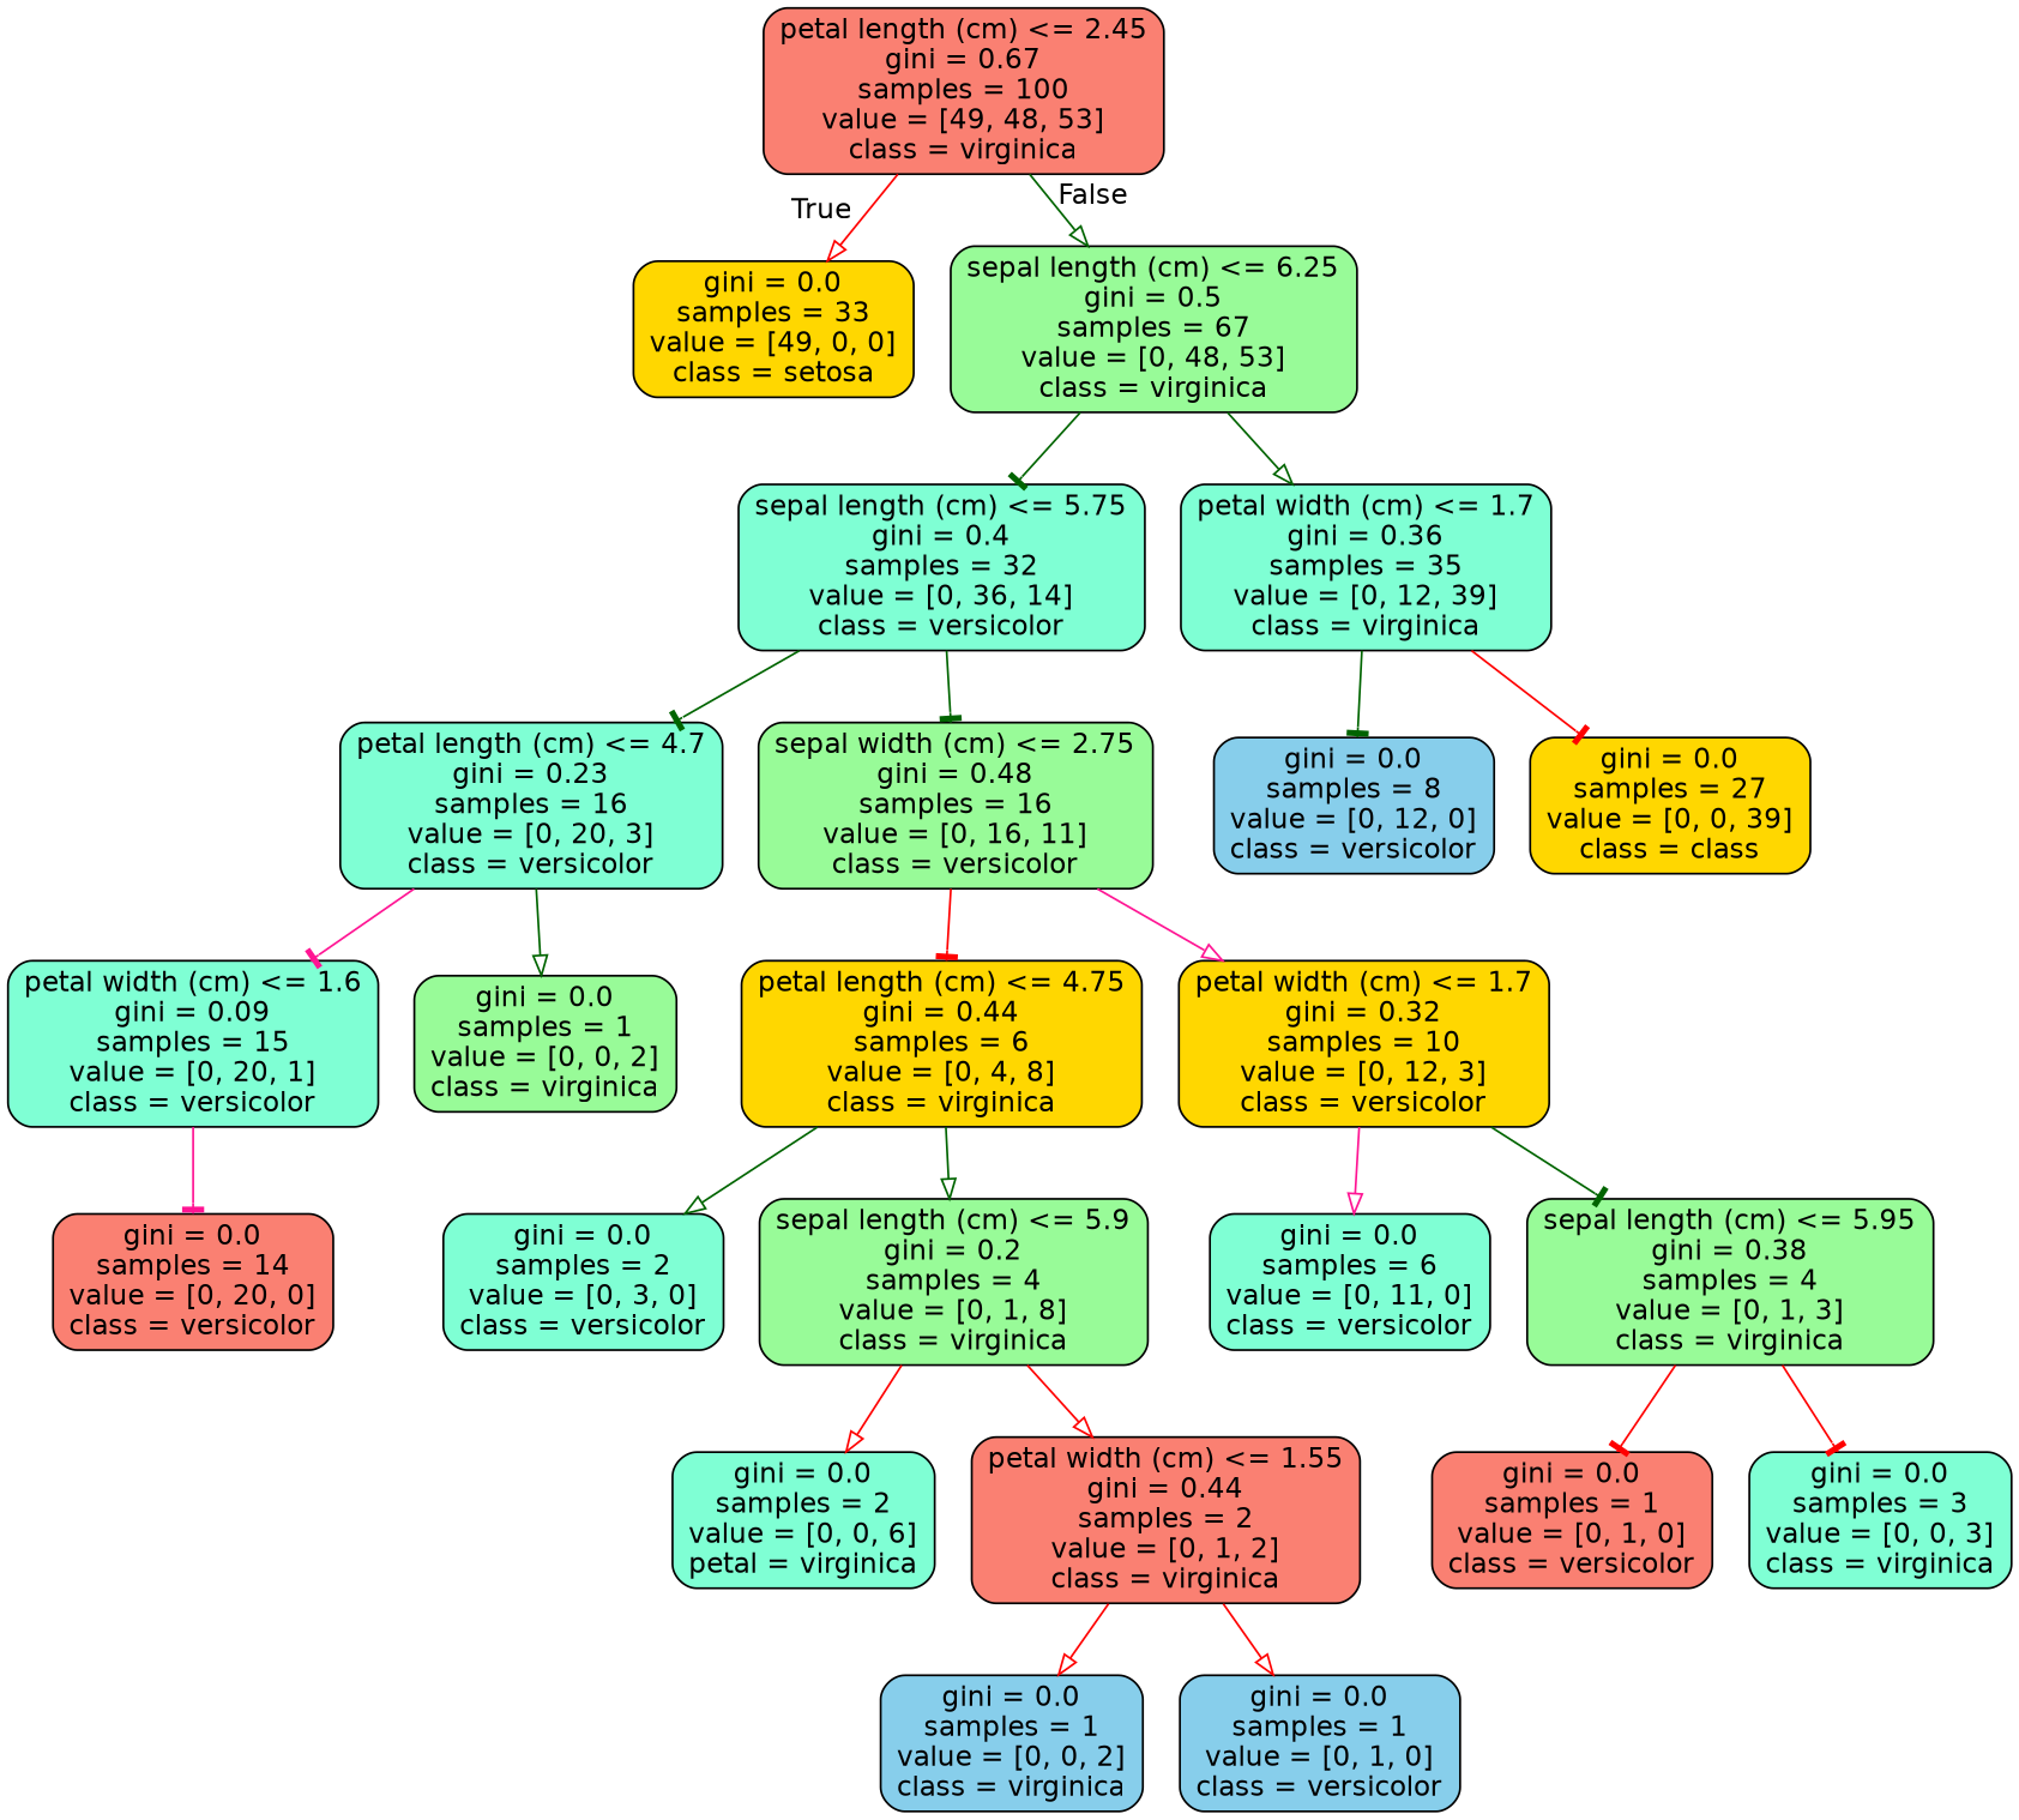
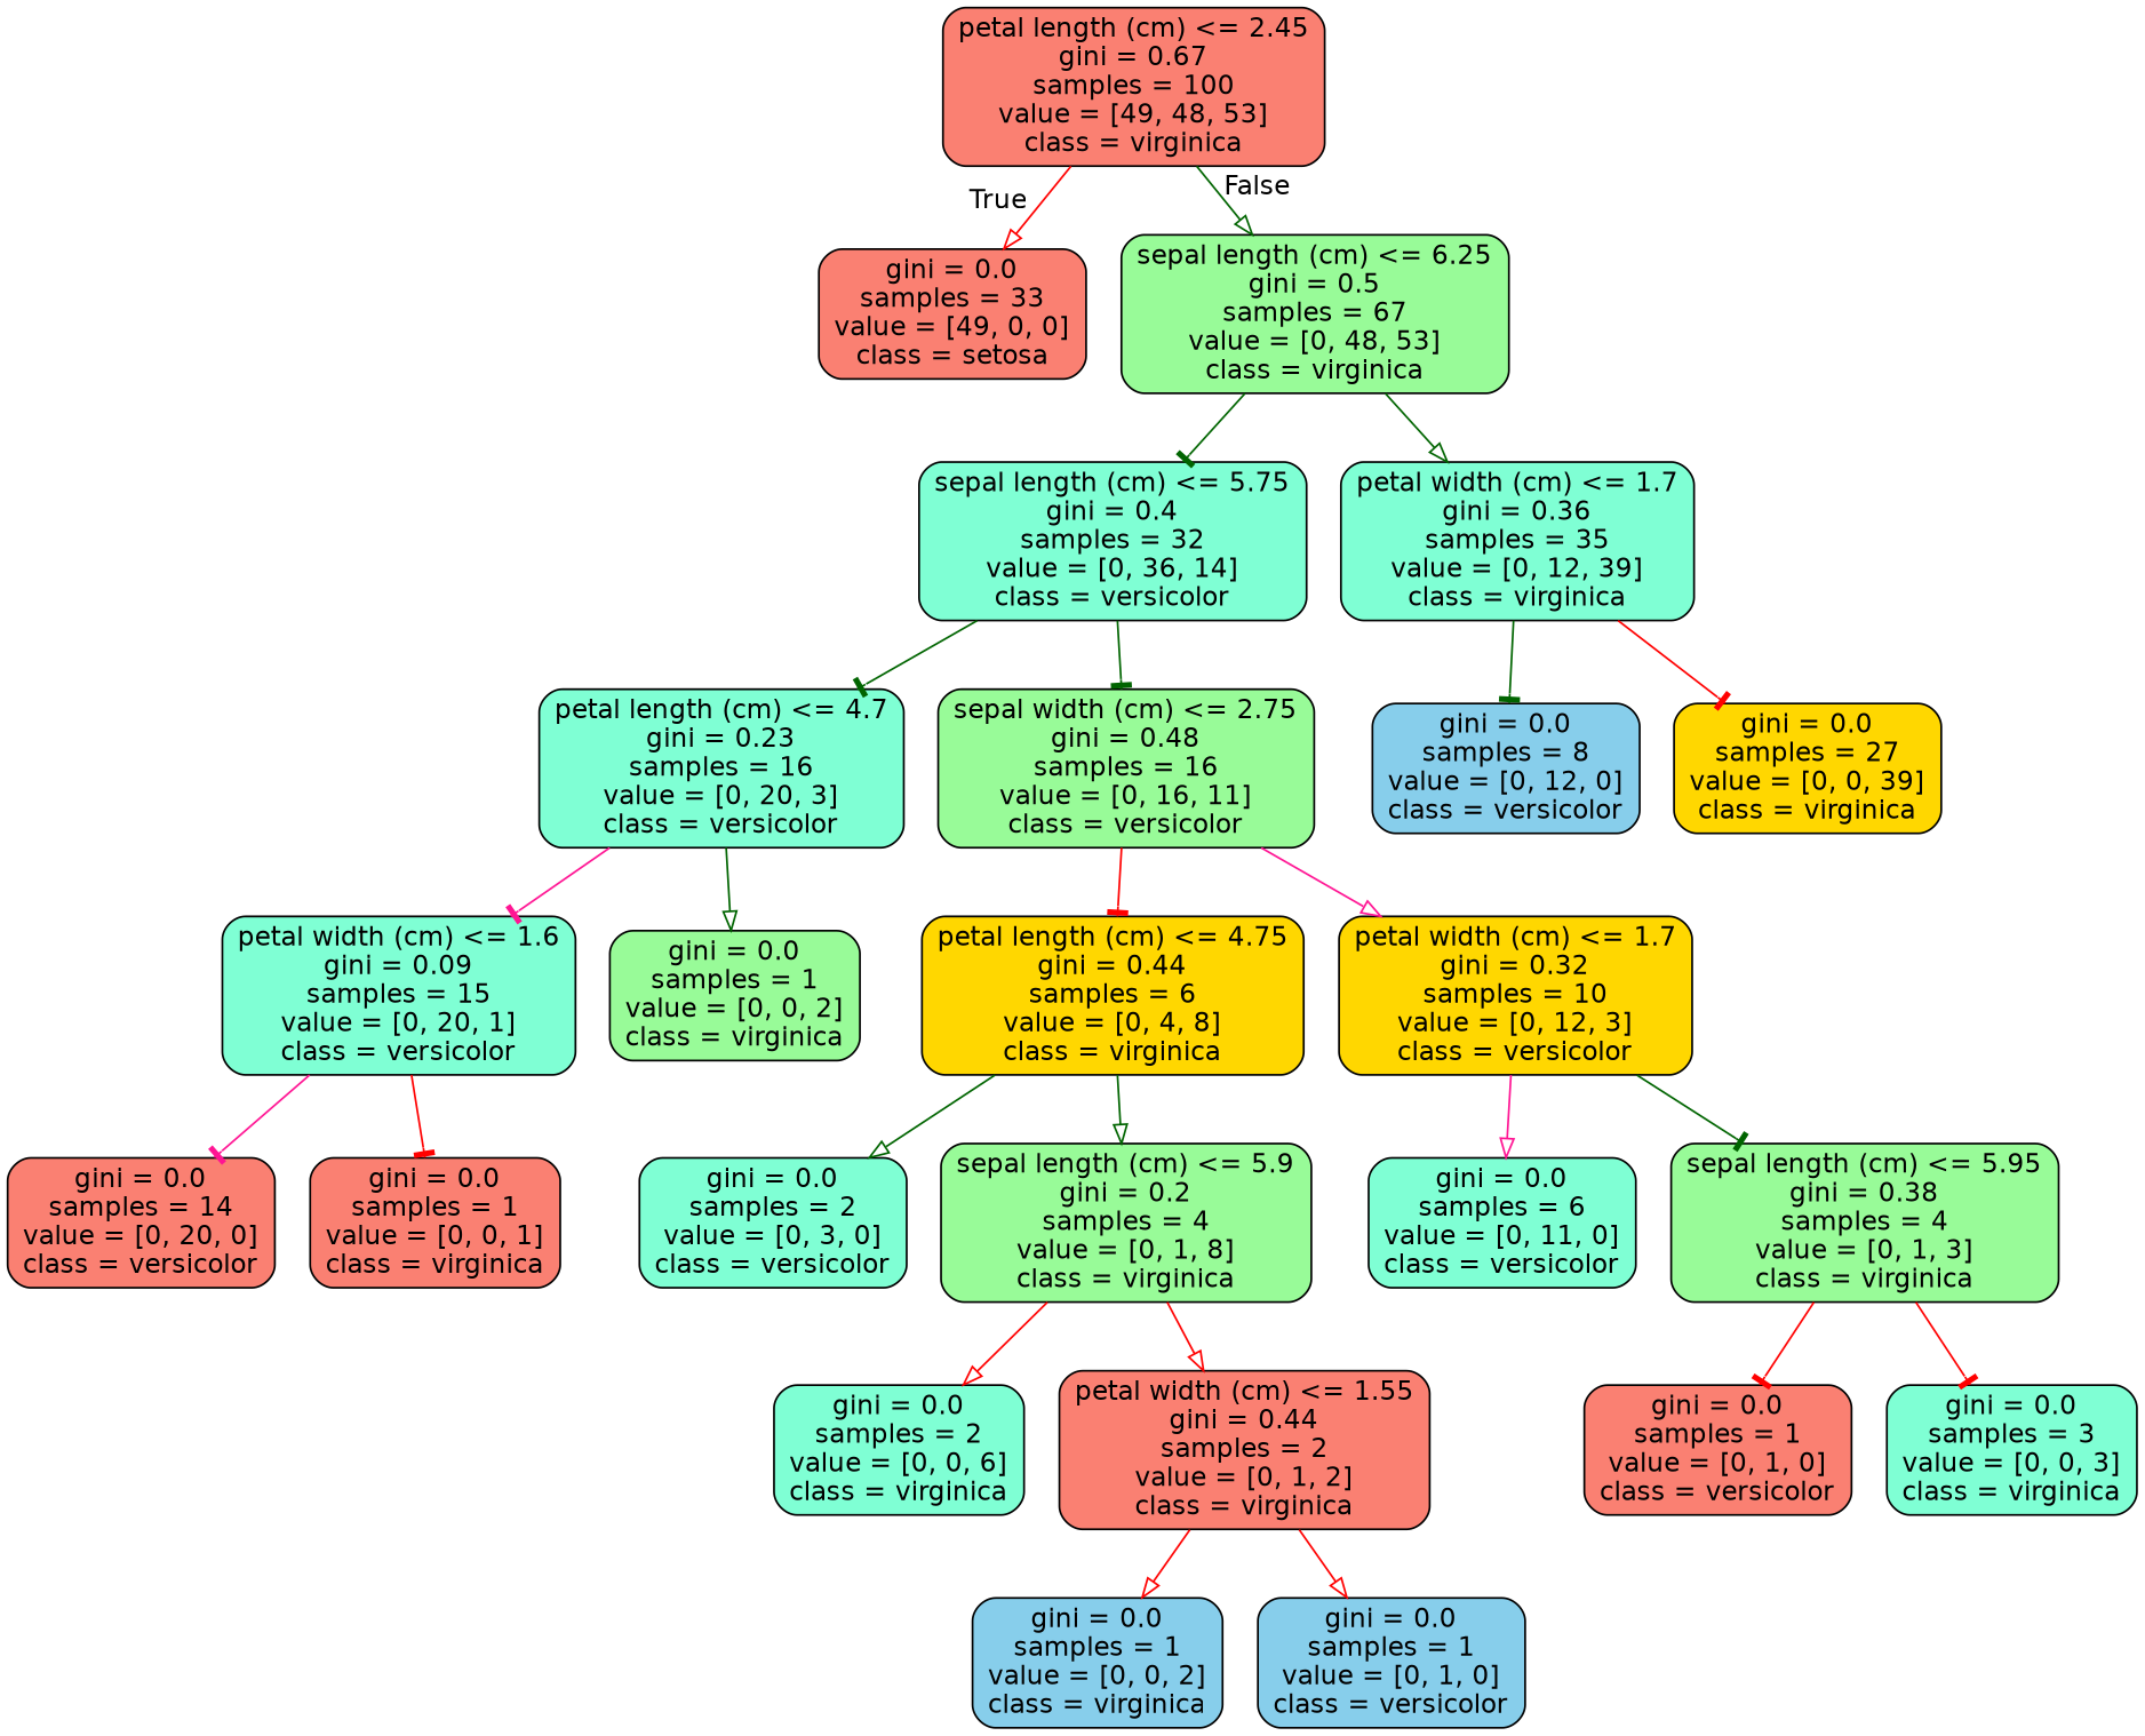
  digraph {
    node [color=black fillcolor=aquamarine fontname=helvetica shape=box style="filled, rounded"]
    edge [arrowhead=onormal color=red fontname=helvetica]
    n1 [fillcolor=salmon label="petal length (cm) <= 2.45\ngini = 0.67\nsamples = 100\nvalue = [49, 48, 53]\nclass = virginica"]
-   n2 [fillcolor=gold label="gini = 0.0\nsamples = 33\nvalue = [49, 0, 0]\nclass = setosa"]
+   n2 [fillcolor=salmon label="gini = 0.0\nsamples = 33\nvalue = [49, 0, 0]\nclass = setosa"]
    n3 [fillcolor=palegreen label="sepal length (cm) <= 6.25\ngini = 0.5\nsamples = 67\nvalue = [0, 48, 53]\nclass = virginica"]
    n4 [label="sepal length (cm) <= 5.75\ngini = 0.4\nsamples = 32\nvalue = [0, 36, 14]\nclass = versicolor"]
    n5 [label="petal width (cm) <= 1.7\ngini = 0.36\nsamples = 35\nvalue = [0, 12, 39]\nclass = virginica"]
    n6 [label="petal length (cm) <= 4.7\ngini = 0.23\nsamples = 16\nvalue = [0, 20, 3]\nclass = versicolor"]
    n7 [fillcolor=palegreen label="sepal width (cm) <= 2.75\ngini = 0.48\nsamples = 16\nvalue = [0, 16, 11]\nclass = versicolor"]
    n8 [fillcolor=skyblue label="gini = 0.0\nsamples = 8\nvalue = [0, 12, 0]\nclass = versicolor"]
-   n9 [fillcolor=gold label="gini = 0.0\nsamples = 27\nvalue = [0, 0, 39]\nclass = class"]
+   n9 [fillcolor=gold label="gini = 0.0\nsamples = 27\nvalue = [0, 0, 39]\nclass = virginica"]
    n10 [label="petal width (cm) <= 1.6\ngini = 0.09\nsamples = 15\nvalue = [0, 20, 1]\nclass = versicolor"]
    n11 [fillcolor=palegreen label="gini = 0.0\nsamples = 1\nvalue = [0, 0, 2]\nclass = virginica"]
    n12 [fillcolor=gold label="petal length (cm) <= 4.75\ngini = 0.44\nsamples = 6\nvalue = [0, 4, 8]\nclass = virginica"]
    n13 [fillcolor=gold label="petal width (cm) <= 1.7\ngini = 0.32\nsamples = 10\nvalue = [0, 12, 3]\nclass = versicolor"]
    n14 [fillcolor=salmon label="gini = 0.0\nsamples = 14\nvalue = [0, 20, 0]\nclass = versicolor"]
+   n15 [fillcolor=salmon label="gini = 0.0\nsamples = 1\nvalue = [0, 0, 1]\nclass = virginica"]
    n16 [label="gini = 0.0\nsamples = 2\nvalue = [0, 3, 0]\nclass = versicolor"]
    n17 [fillcolor=palegreen label="sepal length (cm) <= 5.9\ngini = 0.2\nsamples = 4\nvalue = [0, 1, 8]\nclass = virginica"]
    n18 [label="gini = 0.0\nsamples = 6\nvalue = [0, 11, 0]\nclass = versicolor"]
    n19 [fillcolor=palegreen label="sepal length (cm) <= 5.95\ngini = 0.38\nsamples = 4\nvalue = [0, 1, 3]\nclass = virginica"]
-   n20 [label="gini = 0.0\nsamples = 2\nvalue = [0, 0, 6]\npetal = virginica"]
+   n20 [label="gini = 0.0\nsamples = 2\nvalue = [0, 0, 6]\nclass = virginica"]
    n21 [fillcolor=salmon label="petal width (cm) <= 1.55\ngini = 0.44\nsamples = 2\nvalue = [0, 1, 2]\nclass = virginica"]
    n22 [fillcolor=skyblue label="gini = 0.0\nsamples = 1\nvalue = [0, 0, 2]\nclass = virginica"]
    n23 [fillcolor=skyblue label="gini = 0.0\nsamples = 1\nvalue = [0, 1, 0]\nclass = versicolor"]
    n24 [fillcolor=salmon label="gini = 0.0\nsamples = 1\nvalue = [0, 1, 0]\nclass = versicolor"]
    n25 [label="gini = 0.0\nsamples = 3\nvalue = [0, 0, 3]\nclass = virginica"]
    n1 -> n2 [headlabel=True labelangle=45 labeldistance=2.5]
    n1 -> n3 [color=darkgreen headlabel=False labelangle=-45 labeldistance=2.5]
    n3 -> n4 [arrowhead=tee color=darkgreen]
    n3 -> n5 [color=darkgreen]
    n4 -> n6 [arrowhead=tee color=darkgreen]
    n4 -> n7 [arrowhead=tee color=darkgreen]
    n5 -> n8 [arrowhead=tee color=darkgreen]
    n5 -> n9 [arrowhead=tee]
    n6 -> n10 [arrowhead=tee color=deeppink]
    n6 -> n11 [color=darkgreen]
    n7 -> n12 [arrowhead=tee]
    n7 -> n13 [color=deeppink]
    n10 -> n14 [arrowhead=tee color=deeppink]
+   n10 -> n15 [arrowhead=tee]
    n12 -> n16 [color=darkgreen]
    n12 -> n17 [color=darkgreen]
    n13 -> n18 [color=deeppink]
    n13 -> n19 [arrowhead=tee color=darkgreen]
    n17 -> n20
    n17 -> n21
    n19 -> n24 [arrowhead=tee]
    n19 -> n25 [arrowhead=tee]
    n21 -> n22
    n21 -> n23
  }
